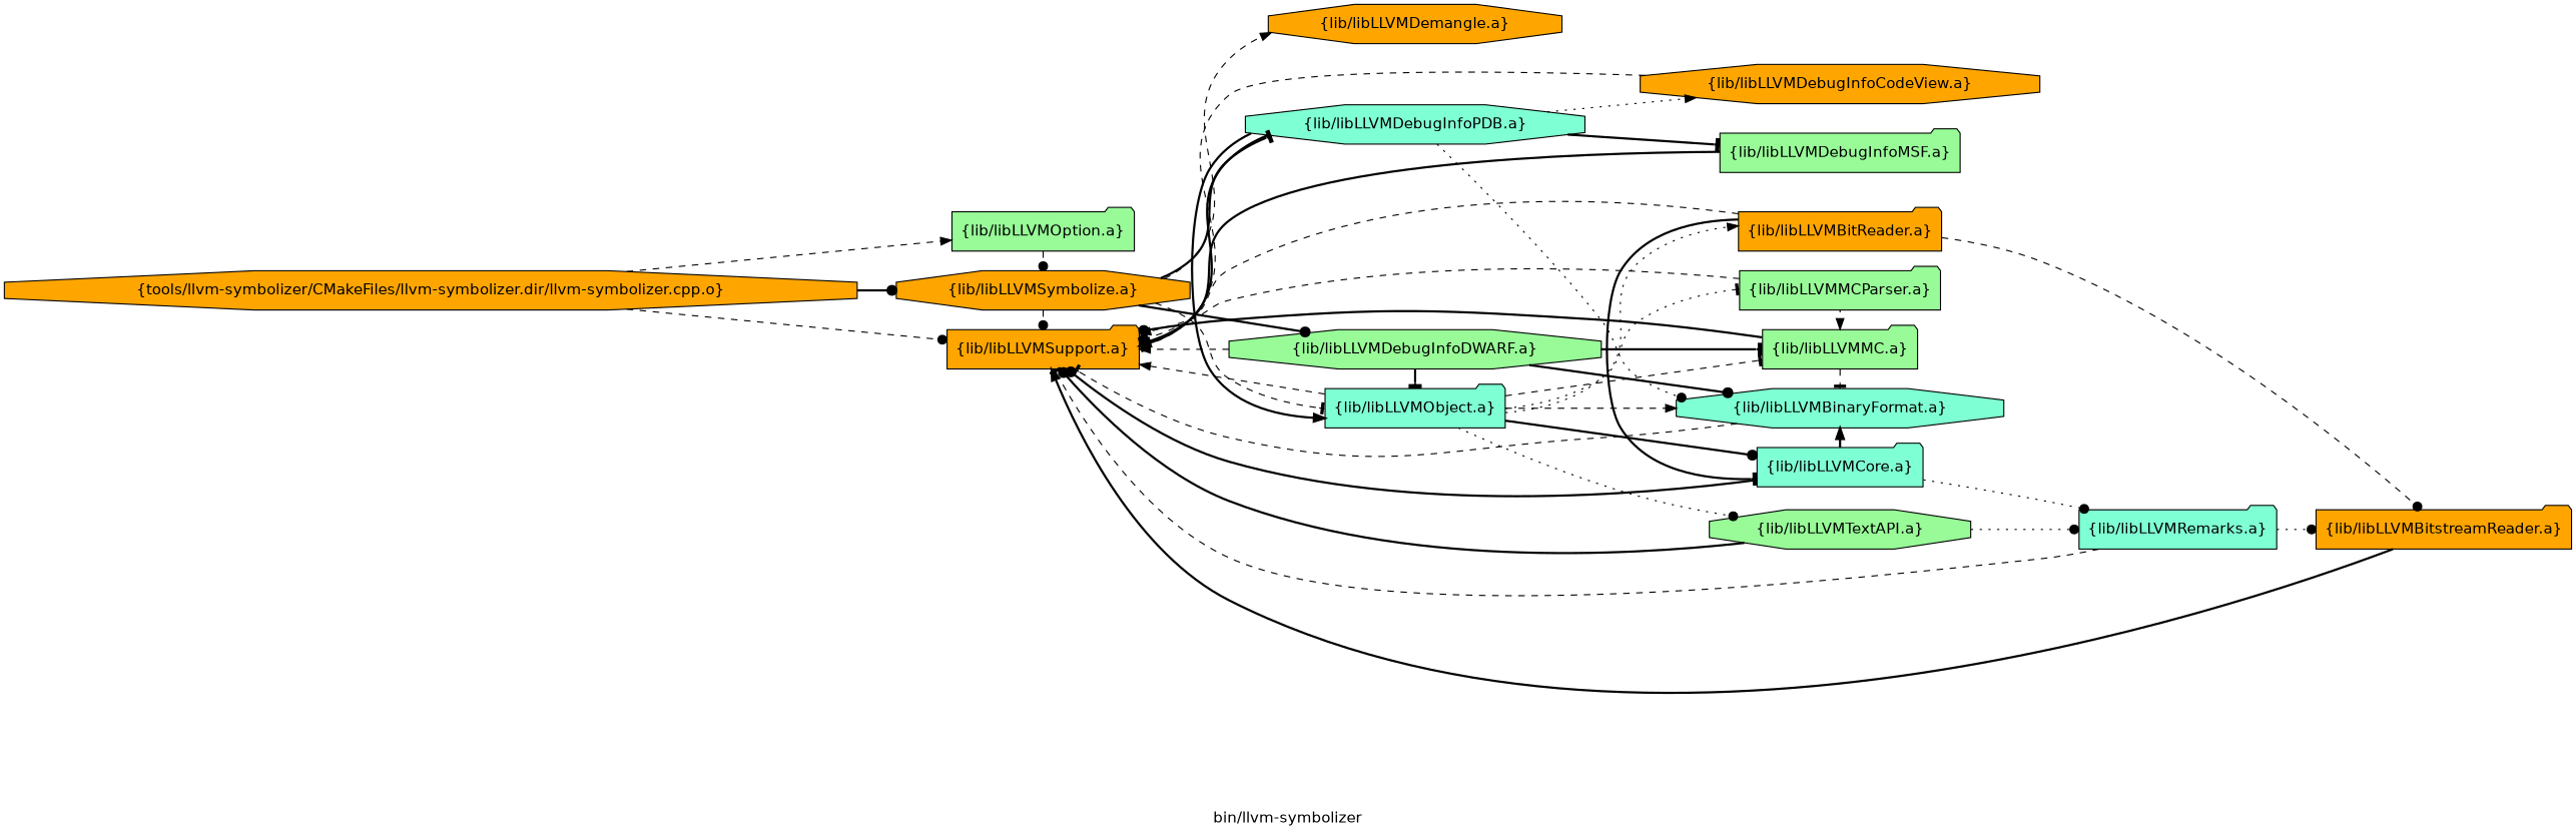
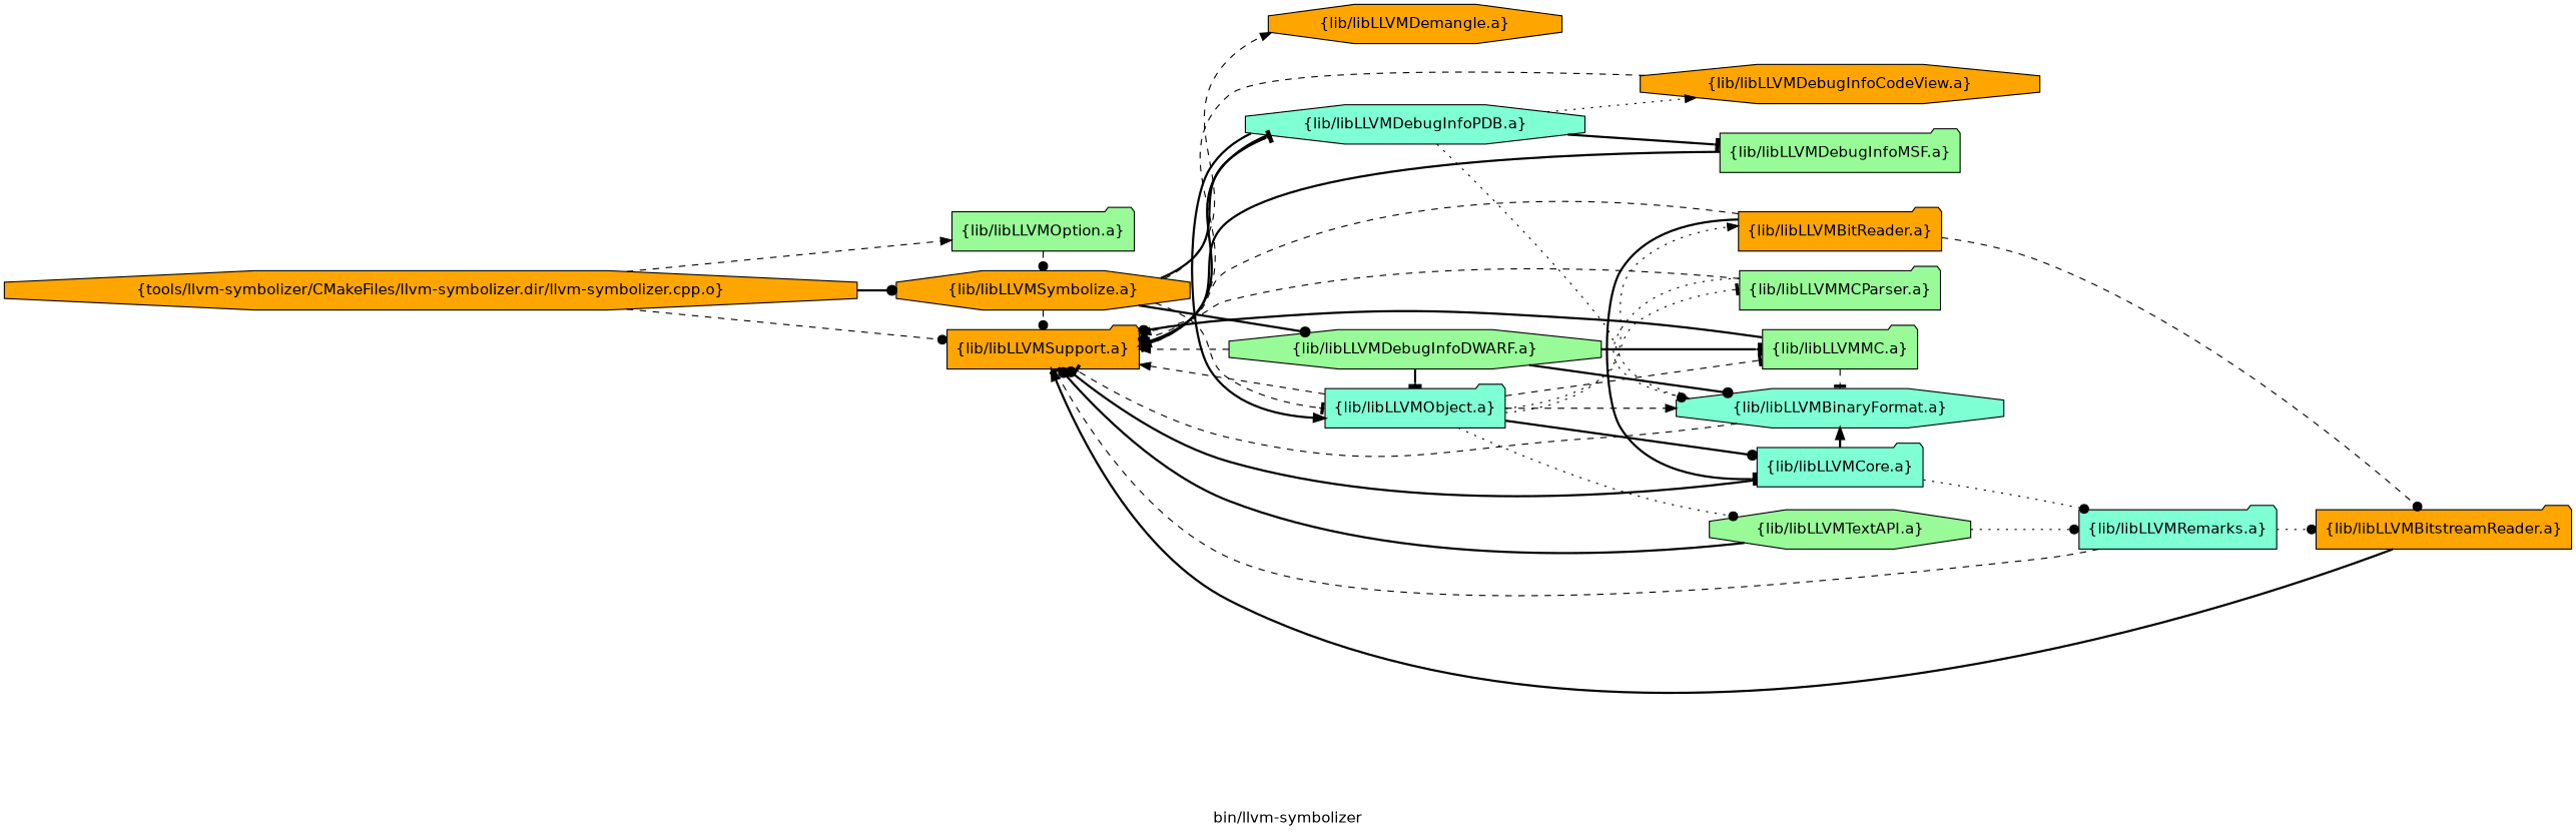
  digraph {
    fontname="DejaVu Sans"
    label="bin/llvm-symbolizer"
    rankdir=LR
    node [fillcolor=orange fontname="DejaVu Sans" group=0 shape=folder style=filled]
    edge [arrowhead=dot fontname="DejaVu Sans" style=dashed]
    n1 [label="{tools/llvm-symbolizer/CMakeFiles/llvm-symbolizer.dir/llvm-symbolizer.cpp.o}" shape=octagon]
    n2 [fillcolor=palegreen label="{lib/libLLVMOption.a}"]
    n3 [label="{lib/libLLVMSupport.a}"]
    n4 [label="{lib/libLLVMSymbolize.a}" shape=octagon]
    n5 [label="{lib/libLLVMDemangle.a}" shape=octagon]
    n6 [fillcolor=aquamarine label="{lib/libLLVMObject.a}"]
    n7 [fillcolor=palegreen label="{lib/libLLVMDebugInfoDWARF.a}" shape=octagon]
    n8 [fillcolor=aquamarine label="{lib/libLLVMDebugInfoPDB.a}" shape=octagon]
    n9 [fillcolor=aquamarine label="{lib/libLLVMBinaryFormat.a}" shape=octagon]
    n10 [label="{lib/libLLVMBitReader.a}"]
    n11 [fillcolor=aquamarine label="{lib/libLLVMCore.a}"]
    n12 [fillcolor=palegreen label="{lib/libLLVMMCParser.a}"]
    n13 [fillcolor=palegreen label="{lib/libLLVMMC.a}"]
    n14 [fillcolor=palegreen label="{lib/libLLVMTextAPI.a}" shape=octagon]
    n15 [label="{lib/libLLVMDebugInfoCodeView.a}" shape=octagon]
    n16 [fillcolor=palegreen label="{lib/libLLVMDebugInfoMSF.a}"]
    n17 [label="{lib/libLLVMBitstreamReader.a}"]
    n18 [fillcolor=aquamarine label="{lib/libLLVMRemarks.a}"]
    subgraph sub_1 {
      rank=same
      n1
    }
    subgraph sub_2 {
      rank=same
      n2
      n3
      n4
    }
    subgraph sub_3 {
      rank=same
      n5
      n6
      n7
      n8
    }
    subgraph sub_4 {
      rank=same
      n9
      n10
      n11
      n12
      n13
      n14
      n15
      n16
    }
    n1 -> n2 [arrowhead=normal]
    n1 -> n3
    n1 -> n4 [style=bold]
    n2 -> n4
    n4 -> n3
    n4 -> n5 [arrowhead=normal]
    n4 -> n6 [arrowhead=tee]
    n4 -> n7 [style=bold]
    n4 -> n8 [arrowhead=tee style=bold]
    n6 -> n3 [arrowhead=normal]
    n6 -> n9 [arrowhead=normal]
    n6 -> n10 [arrowhead=normal style=dotted]
    n6 -> n11 [style=bold]
    n6 -> n12 [arrowhead=tee style=dotted]
    n6 -> n13 [arrowhead=tee]
    n6 -> n14 [style=dotted]
    n7 -> n3 [arrowhead=normal]
    n7 -> n6 [arrowhead=tee style=bold]
    n7 -> n9 [style=bold]
    n7 -> n13 [arrowhead=tee style=bold]
    n8 -> n3 [arrowhead=normal style=bold]
    n8 -> n6 [arrowhead=normal style=bold]
    n8 -> n9 [style=dotted]
    n8 -> n15 [arrowhead=normal style=dotted]
    n8 -> n16 [arrowhead=tee style=bold]
    n9 -> n3 [arrowhead=tee]
    n10 -> n3
    n10 -> n11 [arrowhead=tee style=bold]
    n10 -> n17
    n11 -> n3 [style=bold]
    n11 -> n9 [arrowhead=normal style=bold]
    n11 -> n18 [style=dotted]
    n12 -> n3 [arrowhead=normal]
-   n12 -> n13 [arrowhead=normal style=dotted]
+   n12 -> n9 [arrowhead=normal style=dotted]
    n13 -> n3 [style=bold]
    n13 -> n9 [arrowhead=tee]
    n14 -> n3 [style=bold]
    n14 -> n18 [style=dotted]
    n15 -> n3 [arrowhead=tee]
    n16 -> n3 [arrowhead=tee style=bold]
    n17 -> n3 [arrowhead=normal style=bold]
    n18 -> n3 [arrowhead=tee]
    n18 -> n17 [style=dotted]
  }
